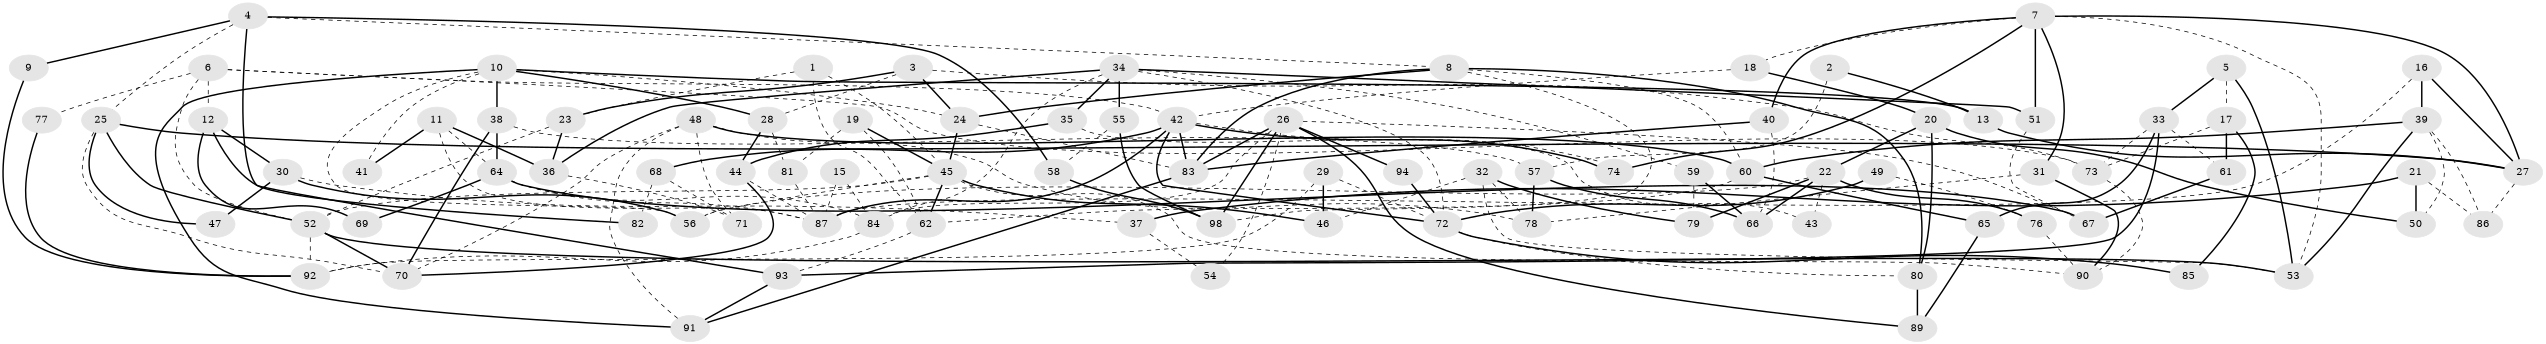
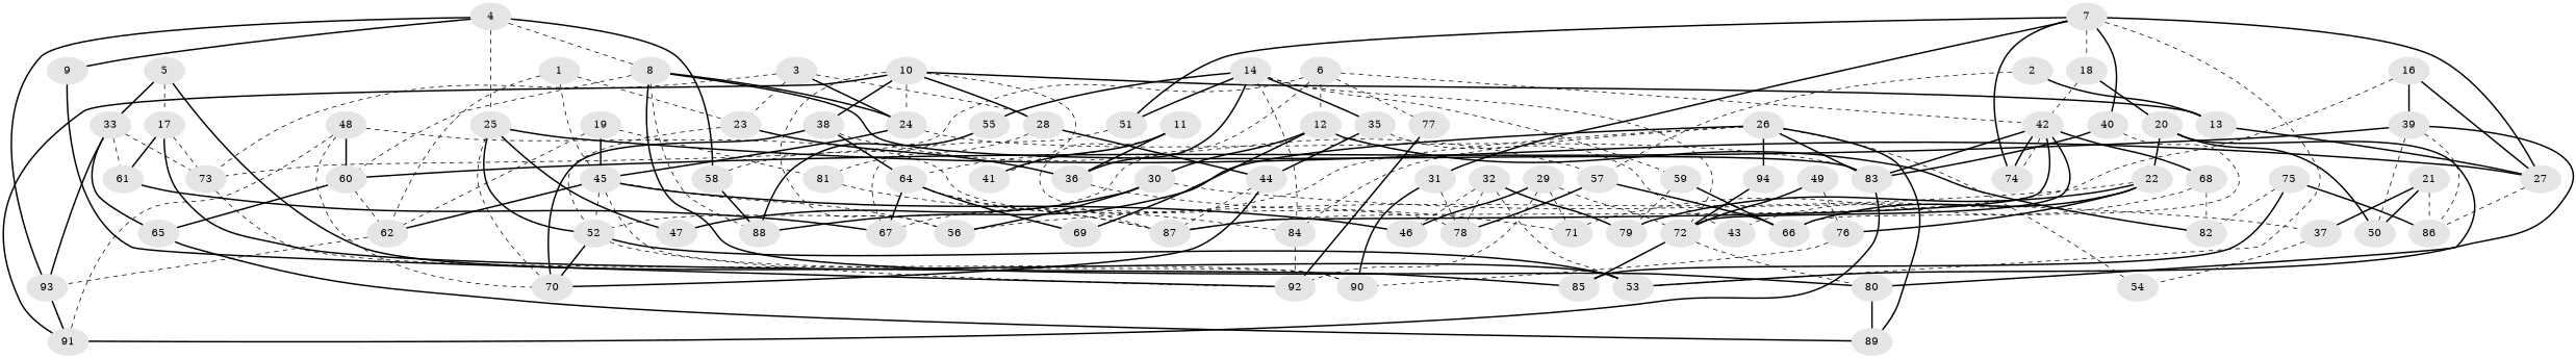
  graph {
    node [color=gray90 style=filled]
    edge [style=bold]
    1
    23
    45
    62
    52
    36
    56
    46
    90
    n10 [label=93]
    2
    13
    57
    27
    66
    78
    3
    24
    28
    73
    83
    81
    44
    4
    8
    9
    25
    58
    60
    80
-   88 [label=98]
+   88
    92
    47
    70
    91
    5
    17
    33
    53
    61
    85
    65
    6
    12
    42
    77
    30
    69
    82
    74
    87
    72
    68
    7
    18
    31
    40
    51
    20
    86
    67
    89
    10
    38
    41
    64
    11
    71
    84
    37
-   14 [label=34]
+   14
    35
    55
    59
    43
    79
-   15
    16
    39
    50
    22
    19
    76
    21
    54
    26
    n87 [label=94]
    29
    32
    48
    49
+   75
    1 -- 23 [style=dashed]
    1 -- 45 [style=dashed]
    1 -- 62 [style=dashed]
    23 -- 52 [style=dashed]
    23 -- 36
    45 -- 62
    45 -- 52 [style=dashed]
    45 -- 56 [style=dashed]
    45 -- 46
    45 -- 90 [style=dashed]
    62 -- n10 [style=dashed]
    52 -- 92 [style=dashed]
    52 -- 70
    52 -- 53
    36 -- 71 [style=dashed]
    n10 -- 91
    2 -- 13
    2 -- 57 [style=dashed]
    13 -- 27
    57 -- 66
    57 -- 78
    27 -- 86 [style=dashed]
-   3 -- 23
+   3 -- 23 [style=dashed]
    3 -- 24
    3 -- 28 [style=dashed]
    3 -- 73 [style=dashed]
    24 -- 45
    24 -- 83 [style=dashed]
    28 -- 81 [style=dashed]
    28 -- 44
    73 -- 90 [style=dashed]
    83 -- 91
    81 -- 87 [style=dashed]
    44 -- 70
    44 -- 87 [style=dashed]
    4 -- n10
    4 -- 8 [style=dashed]
    4 -- 9
    4 -- 25 [style=dashed]
    4 -- 58
    8 -- 24
    8 -- 83
    8 -- 60 [style=dashed]
    8 -- 80
    8 -- 88 [style=dashed]
    9 -- 92
    25 -- 52
    25 -- 27
    25 -- 47
    25 -- 70 [style=dashed]
    58 -- 88
    60 -- 62 [style=dashed]
    60 -- 65
    80 -- 89
    5 -- 17 [style=dashed]
    5 -- 33
    5 -- 53
    17 -- 73 [style=dashed]
    17 -- 61
    17 -- 85
    33 -- n10
    33 -- 73 [style=dashed]
    33 -- 61 [style=dashed]
    33 -- 65
    61 -- 67
    65 -- 89
    6 -- 52 [style=dashed]
    6 -- 73 [style=dashed]
    6 -- 12 [style=dashed]
    6 -- 42 [style=dashed]
    6 -- 77 [style=dashed]
    12 -- 30
    12 -- 69
    12 -- 82
    42 -- 83
    42 -- 74
    42 -- 74 [style=dashed]
    42 -- 87
    42 -- 72
    42 -- 68
    77 -- 92
    30 -- 56
    30 -- 47
    30 -- 37 [style=dashed]
    72 -- 80 [style=dashed]
    72 -- 85
    68 -- 82 [style=dashed]
    68 -- 71 [style=dashed]
    7 -- 27
    7 -- 53 [style=dashed]
    7 -- 74
    7 -- 18 [style=dashed]
    7 -- 31
    7 -- 40
    7 -- 51
    18 -- 42 [style=dashed]
    18 -- 20
    31 -- 90
    31 -- 78 [style=dashed]
    40 -- 66 [style=dashed]
    40 -- 83
    51 -- 67 [style=dashed]
    20 -- 80
    20 -- 50
    20 -- 22
    10 -- 56 [style=dashed]
    10 -- 13
    10 -- 24 [style=dashed]
    10 -- 28
    10 -- 91
    10 -- 38
    10 -- 41 [style=dashed]
    38 -- 57 [style=dashed]
    38 -- 70
    38 -- 64
    64 -- 69
    64 -- 87 [style=dashed]
    64 -- 67
    64 -- 84 [style=dashed]
    11 -- 36
    11 -- 87 [style=dashed]
    11 -- 41
    11 -- 64 [style=dashed]
    84 -- 92 [style=dashed]
    37 -- 54 [style=dashed]
    14 -- 36
    14 -- 72 [style=dashed]
    14 -- 51
    14 -- 84 [style=dashed]
    14 -- 35
    14 -- 55
    14 -- 59 [style=dashed]
    35 -- 44
    35 -- 43 [style=dashed]
    55 -- 58 [style=dashed]
    55 -- 88
    59 -- 66
    59 -- 79 [style=dashed]
-   15 -- 87 [style=dashed]
-   15 -- 84 [style=dashed]
    16 -- 27
    16 -- 87 [style=dashed]
    16 -- 39
    39 -- 60
    39 -- 53
    39 -- 86 [style=dashed]
    39 -- 50 [style=dashed]
    22 -- 56 [style=dashed]
    22 -- 66
    22 -- 43 [style=dashed]
    22 -- 79
    22 -- 76
    19 -- 45
    19 -- 62 [style=dashed]
    19 -- 81 [style=dashed]
    76 -- 90 [style=dashed]
    21 -- 86 [style=dashed]
    21 -- 37
    21 -- 50
    26 -- 83
    26 -- 88
    26 -- 67 [style=dashed]
    26 -- 89
    26 -- 84 [style=dashed]
    26 -- 54 [style=dashed]
    26 -- n87
    n87 -- 72
    29 -- 46
    29 -- 92 [style=dashed]
    29 -- 72 [style=dashed]
    32 -- 46 [style=dashed]
    32 -- 78 [style=dashed]
    32 -- 53 [style=dashed]
    32 -- 79
    48 -- 78 [style=dashed]
    48 -- 60
    48 -- 70 [style=dashed]
    48 -- 91 [style=dashed]
-   48 -- 71 [style=dashed]
+   29 -- 71 [style=dashed]
    49 -- 72
    49 -- 76 [style=dashed]
+   75 -- 85
+   75 -- 82 [style=dashed]
+   75 -- 86
  }
